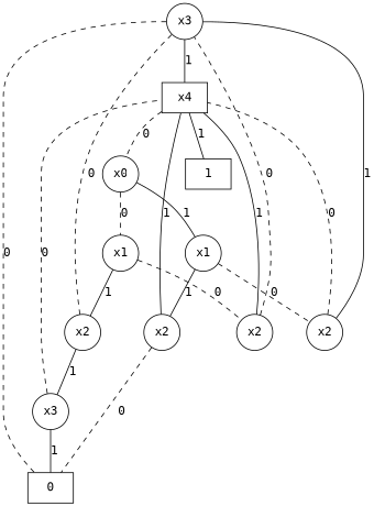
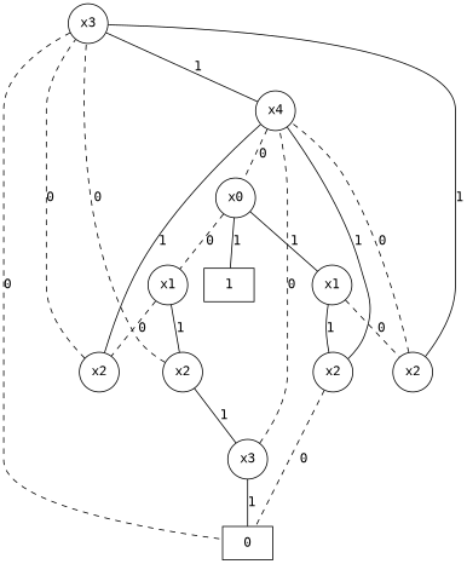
  graph {
    fontname="DejaVu Sans Mono"
    node [fontname="DejaVu Sans Mono" shape=circle]
    edge [fontname="DejaVu Sans Mono"]
    n1 [label=0 shape=box]
    n2 [label=1 shape=box]
-   n3 [label=x4 shape=box]
+   n3 [label=x4]
    n4 [label=x0]
    n5 [label=x3]
    n6 [label=x2]
    n7 [label=x3]
    n8 [label=x2]
    n9 [label=x1]
    n10 [label=x2]
    n11 [label=x2]
    n12 [label=x1]
-   n3 -- n2 [label=1]
+   n4 -- n2 [label=1]
    n3 -- n4 [label=0 style=dashed]
    n4 -- n9 [label=0 style=dashed]
    n4 -- n12 [label=1]
    n5 -- n1 [label=0 style=dashed]
    n5 -- n3 [label=1]
    n6 -- n3 [label=1]
    n6 -- n5 [label=0 style=dashed]
    n7 -- n1 [label=1]
    n7 -- n3 [label=0 style=dashed]
    n8 -- n5 [label=0 style=dashed]
    n8 -- n7 [label=1]
    n9 -- n6 [label=0 style=dashed]
    n9 -- n8 [label=1]
    n10 -- n3 [label=0 style=dashed]
    n10 -- n5 [label=1]
    n11 -- n1 [label=0 style=dashed]
    n11 -- n3 [label=1]
    n12 -- n10 [label=0 style=dashed]
    n12 -- n11 [label=1]
  }
